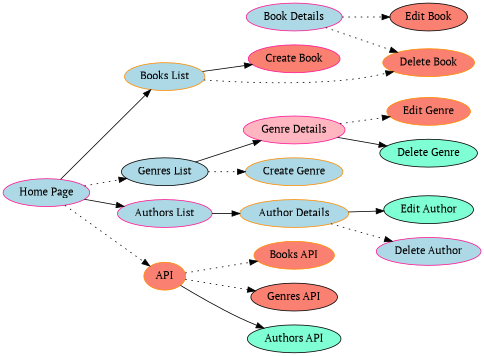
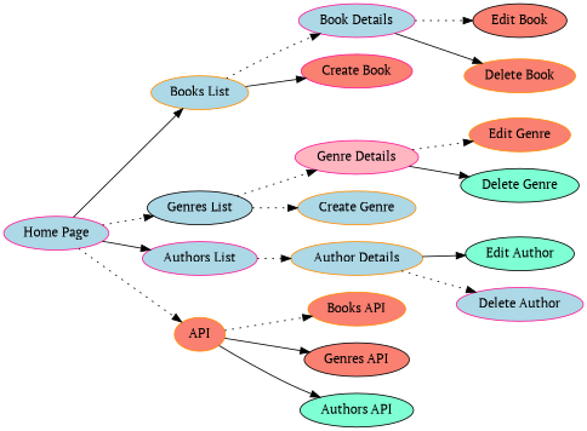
  digraph {
    fontname="PT Serif"
    rankdir=LR
    node [color=darkorange fillcolor=lightblue fontname="PT Serif" style=filled]
    edge [fontname="PT Serif" style=dotted]
    n1 [color=deeppink label="Home Page"]
    n2 [label="Books List"]
    n3 [color=black label="Genres List"]
    n4 [color=deeppink label="Authors List"]
    n5 [fillcolor=salmon label=API]
    n6 [color=deeppink label="Book Details"]
    n7 [color=deeppink fillcolor=salmon label="Create Book"]
    n8 [color=deeppink fillcolor=lightpink label="Genre Details"]
    n9 [label="Create Genre"]
    n10 [label="Author Details"]
    n11 [fillcolor=salmon label="Books API"]
    n12 [color=black fillcolor=salmon label="Genres API"]
    n13 [color=black fillcolor=aquamarine label="Authors API"]
    n14 [color=black fillcolor=salmon label="Edit Book"]
    n15 [fillcolor=salmon label="Delete Book"]
    n16 [fillcolor=salmon label="Edit Genre"]
    n17 [color=black fillcolor=aquamarine label="Delete Genre"]
    n18 [color=black fillcolor=aquamarine label="Edit Author"]
    n19 [color=deeppink label="Delete Author"]
    n1 -> n2 [style=solid]
    n1 -> n3
    n1 -> n4 [style=solid]
    n1 -> n5
-   n2 -> n15
+   n2 -> n6
    n2 -> n7 [style=solid]
-   n3 -> n8 [style=solid]
+   n3 -> n8
    n3 -> n9
-   n4 -> n10 [style=solid]
+   n4 -> n10
    n5 -> n11
-   n5 -> n12
+   n5 -> n12 [style=solid]
    n5 -> n13 [style=solid]
    n6 -> n14
-   n6 -> n15
+   n6 -> n15 [style=solid]
    n8 -> n16
    n8 -> n17 [style=solid]
    n10 -> n18 [style=solid]
    n10 -> n19
  }
